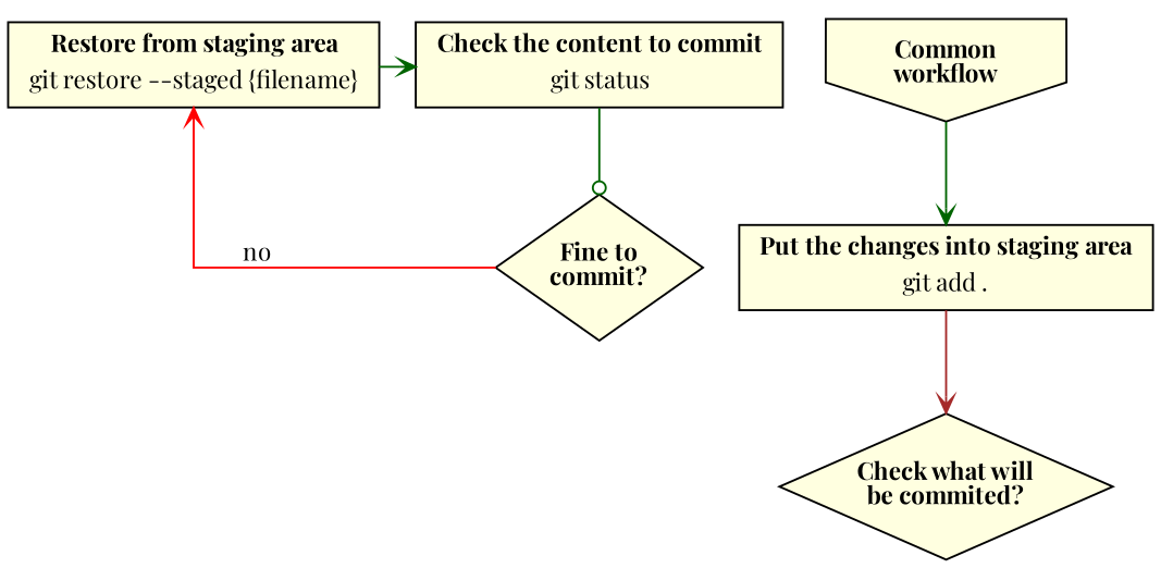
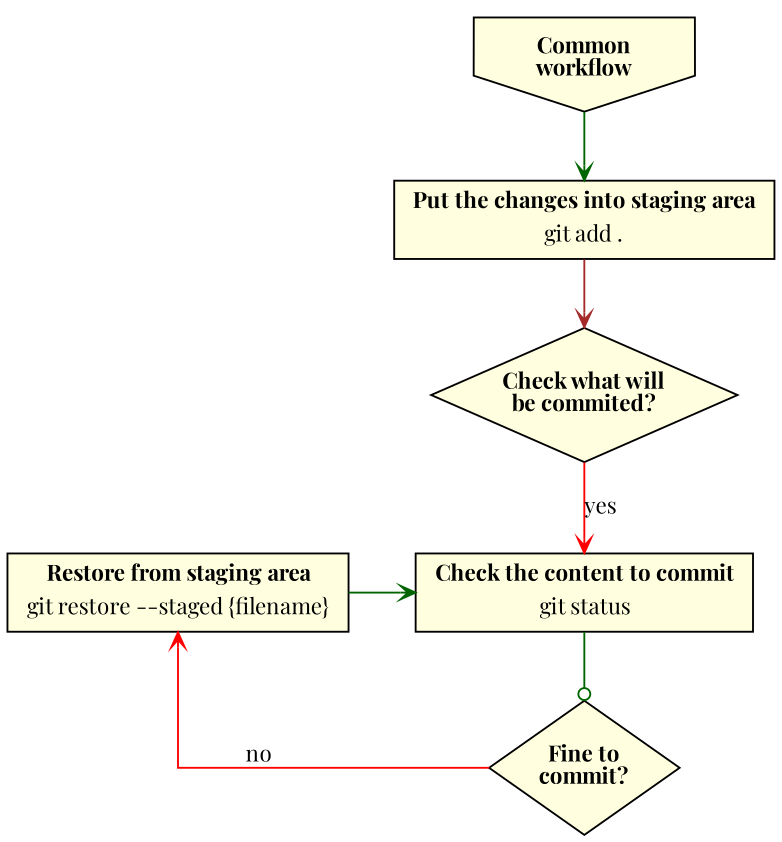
  digraph {
    fontname="Playfair Display"
    splines=ortho
    node [fillcolor=lightyellow fontname="Playfair Display" fontsize=12 shape=rect style=filled]
    edge [arrowhead=vee arrowsize=0.8 color=darkgreen fontname="Playfair Display" fontsize=12]
    n1 [label=<             <table border="0" cellborder="0" cellspacing="0">             <tr><td><b>Check the content to commit</b></td></tr>             <tr><td>git status</td></tr>             </table>         >]
    n2 [label=<             <table border="0" cellborder="0" cellspacing="0">             <tr><td><b>Restore from staging area</b></td></tr>             <tr><td>git restore --staged {filename}</td></tr>             </table>         >]
    n3 [height=1 label=<<b>Fine to<br/>commit?</b>> shape=diamond]
    n4 [label=<<b>Common<br/>workflow</b>> shape=invhouse]
    n5 [label=<             <table border="0" cellborder="0" cellspacing="0">             <tr><td><b>Put the changes into staging area</b></td></tr>             <tr><td>git add .</td></tr>             </table>         >]
    n6 [height=1 label=<<b>Check what will<br/>be commited?</b>> shape=diamond]
    subgraph sub_1 {
      rank=same
      n1
      n2
    }
    n1 -> n3 [arrowhead=odot]
    n2 -> n1
    n3 -> n2 [color=red constraint=false tailport=w xlabel=no]
    n4 -> n5
    n5 -> n6 [color=brown]
+   n6 -> n1 [color=red label=yes]
  }
